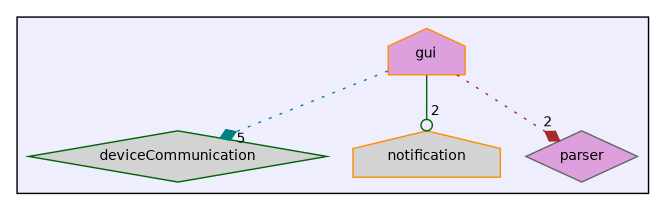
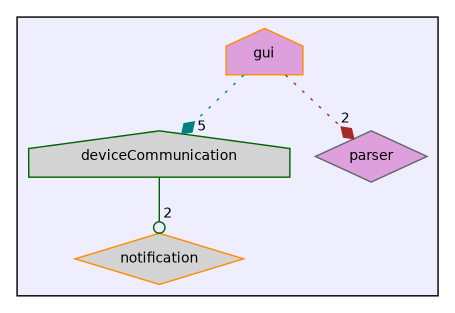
  digraph {
    compound=true
    node [color=darkorange fillcolor=lightgrey fontname=Helvetica fontsize=10 shape=house style=filled]
    edge [arrowhead=diamond headlabel=2 labeldistance=1.5 labelfontname=Helvetica labelfontsize=10 style=dotted]
-   n1 [color=darkgreen label=deviceCommunication shape=diamond]
+   n1 [color=darkgreen label=deviceCommunication]
    n2 [fillcolor=plum label=gui]
-   n3 [label=notification]
+   n3 [label=notification shape=diamond]
    n4 [color=gray40 fillcolor=plum label=parser shape=diamond]
    subgraph cluster_1 {
      bgcolor="#eeeeff"
      pencolor=black
      n1
      n2
      n3
      n4
    }
    n2 -> n1 [color=teal headlabel=5]
-   n2 -> n3 [arrowhead=odot color=darkgreen style=solid]
+   n1 -> n3 [arrowhead=odot color=darkgreen style=solid]
    n2 -> n4 [color=brown]
  }
